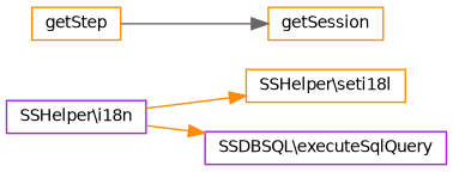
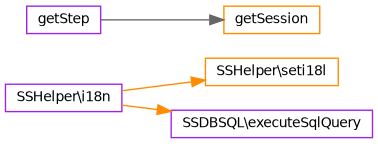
  digraph {
    rankdir=LR
    node [color=darkorange fillcolor=white fontname=Helvetica fontsize=10 shape=record style=filled]
    edge [color=darkorange fontname=Helvetica fontsize=10 labelfontname=Helvetica labelfontsize=10 style=solid]
    n1 [color=purple height=0.2 label="SSHelper\\i18n" width=0.4]
    n2 [height=0.2 label="SSHelper\\seti18l" width=0.4]
    n3 [color=purple height=0.2 label="SSDBSQL\\executeSqlQuery" width=0.4]
-   n4 [height=0.2 label=getStep width=0.4]
+   n4 [color=purple height=0.2 label=getStep width=0.4]
    n5 [height=0.2 label=getSession width=0.4]
    n1 -> n2
    n1 -> n3
    n4 -> n5 [color=gray40]
  }
